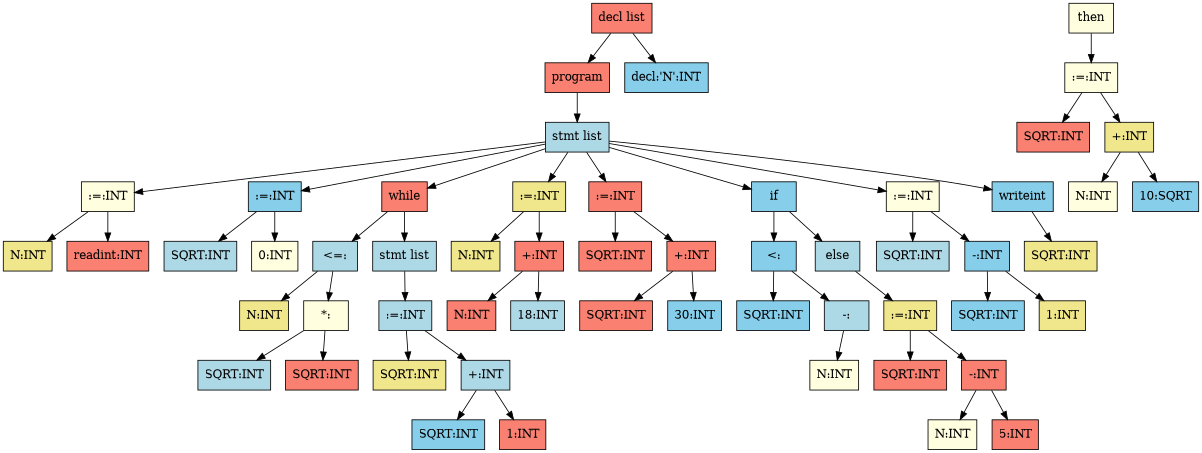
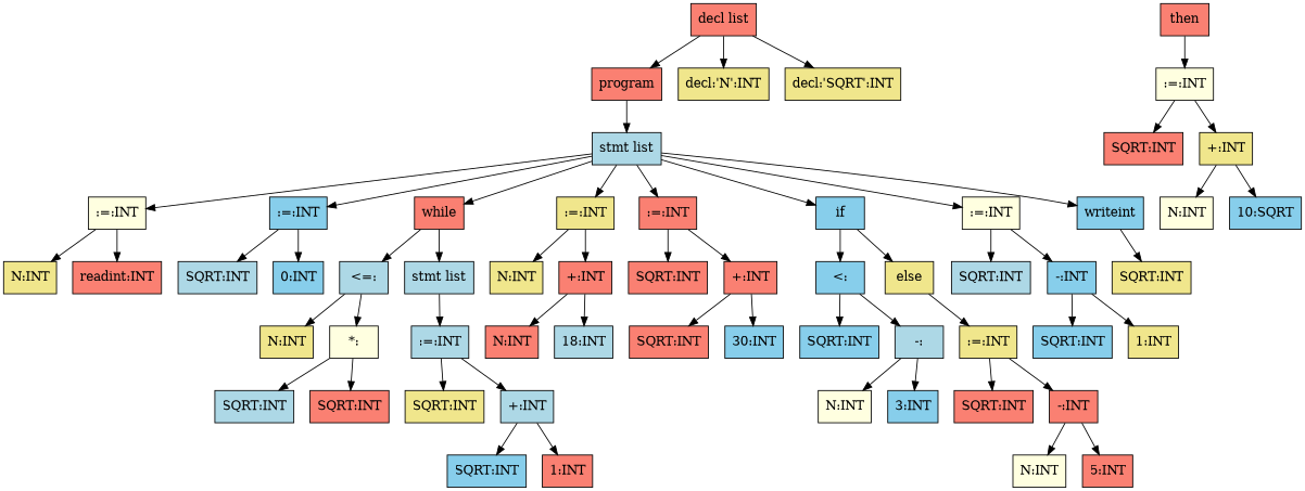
  digraph {
    ordering=out
    node [fillcolor=salmon shape=box style=filled]
    n1 [label=program]
    n2 [fillcolor=lightblue label="stmt list"]
    n3 [label="decl list"]
-   n4 [fillcolor=skyblue label="decl:'N':INT"]
+   n4 [fillcolor=khaki label="decl:'N':INT"]
+   n5 [fillcolor=khaki label="decl:'SQRT':INT"]
    n6 [fillcolor=lightyellow label=":=:INT"]
    n7 [fillcolor=skyblue label=":=:INT"]
    n8 [label=while]
    n9 [fillcolor=khaki label=":=:INT"]
    n10 [label=":=:INT"]
    n11 [fillcolor=skyblue label=if]
    n12 [fillcolor=lightyellow label=":=:INT"]
    n13 [fillcolor=skyblue label=writeint]
    n14 [fillcolor=khaki label="N:INT"]
    n15 [label="readint:INT"]
    n16 [fillcolor=lightblue label="SQRT:INT"]
-   n17 [fillcolor=lightyellow label="0:INT"]
+   n17 [fillcolor=skyblue label="0:INT"]
    n18 [fillcolor=lightblue label="<=:"]
    n19 [fillcolor=lightblue label="stmt list"]
    n20 [fillcolor=khaki label="N:INT"]
    n21 [label="+:INT"]
    n22 [label="SQRT:INT"]
    n23 [label="+:INT"]
    n24 [fillcolor=skyblue label="<:"]
-   n25 [fillcolor=lightblue label=else]
+   n25 [fillcolor=khaki label=else]
    n26 [fillcolor=lightblue label="SQRT:INT"]
    n27 [fillcolor=skyblue label="-:INT"]
    n28 [fillcolor=khaki label="SQRT:INT"]
    n29 [fillcolor=khaki label="N:INT"]
    n30 [fillcolor=lightyellow label="*:"]
    n31 [fillcolor=lightblue label=":=:INT"]
    n32 [fillcolor=lightblue label="SQRT:INT"]
    n33 [label="SQRT:INT"]
    n34 [fillcolor=khaki label="SQRT:INT"]
    n35 [fillcolor=lightblue label="+:INT"]
    n36 [fillcolor=skyblue label="SQRT:INT"]
    n37 [label="1:INT"]
    n38 [label="N:INT"]
    n39 [fillcolor=lightblue label="18:INT"]
    n40 [label="SQRT:INT"]
    n41 [fillcolor=skyblue label="30:INT"]
    n42 [fillcolor=skyblue label="SQRT:INT"]
    n43 [fillcolor=lightblue label="-:"]
-   n44 [fillcolor=lightyellow label=then]
+   n44 [label=then]
    n45 [fillcolor=lightyellow label=":=:INT"]
    n46 [fillcolor=khaki label=":=:INT"]
    n47 [fillcolor=lightyellow label="N:INT"]
+   n48 [fillcolor=skyblue label="3:INT"]
    n49 [label="SQRT:INT"]
    n50 [fillcolor=khaki label="+:INT"]
    n51 [fillcolor=lightyellow label="N:INT"]
    n52 [fillcolor=skyblue label="10:SQRT"]
    n53 [label="SQRT:INT"]
    n54 [label="-:INT"]
    n55 [fillcolor=lightyellow label="N:INT"]
    n56 [label="5:INT"]
    n57 [fillcolor=skyblue label="SQRT:INT"]
    n58 [fillcolor=khaki label="1:INT"]
    n1 -> n2
    n2 -> n6
    n2 -> n7
    n2 -> n8
    n2 -> n9
    n2 -> n10
    n2 -> n11
    n2 -> n12
    n2 -> n13
    n3 -> n1
    n3 -> n4
+   n3 -> n5
    n6 -> n14
    n6 -> n15
    n7 -> n16
    n7 -> n17
    n8 -> n18
    n8 -> n19
    n9 -> n20
    n9 -> n21
    n10 -> n22
    n10 -> n23
    n11 -> n24
    n11 -> n25
    n12 -> n26
    n12 -> n27
    n13 -> n28
    n18 -> n29
    n18 -> n30
    n19 -> n31
    n21 -> n38
    n21 -> n39
    n23 -> n40
    n23 -> n41
    n24 -> n42
    n24 -> n43
    n25 -> n46
    n27 -> n57
    n27 -> n58
    n30 -> n32
    n30 -> n33
    n31 -> n34
    n31 -> n35
    n35 -> n36
    n35 -> n37
    n43 -> n47
+   n43 -> n48
    n44 -> n45
    n45 -> n49
    n45 -> n50
    n46 -> n53
    n46 -> n54
    n50 -> n51
    n50 -> n52
    n54 -> n55
    n54 -> n56
  }
